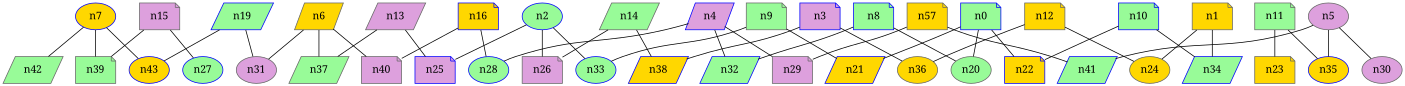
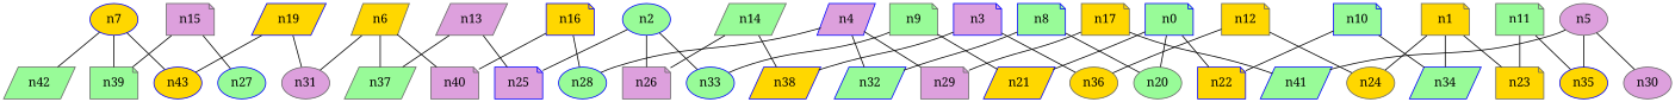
  strict graph {
    edge_default="{}"
    fontname="Noto Serif"
    node_default="{}"
    node [color=gray40 fillcolor=palegreen fontname="Noto Serif" shape=note style=filled]
    edge [fontname="Noto Serif"]
    n0 [color=blue dim3pos="0.06212735300263765,-0.18797242250941734,0.9802074068200193"]
    n20 [dim3pos="0.023062630244634532,-0.0345388296819319,0.9991372199705112" shape=ellipse]
    n21 [color=blue dim3pos="-0.15154723685492238,0.4746220413957957,-0.8670451849949491" fillcolor=gold shape=parallelogram]
    n22 [color=blue dim3pos="0.0013083393369326814,-0.013084640662548355,0.9999135364754852" fillcolor=gold]
    n1 [dim3pos="0.06797619770666198,0.07924387495936189,-0.9945348886925837" fillcolor=gold]
    n23 [dim3pos="-0.260443205632537,-0.2998680812380139,0.9177409604537001" fillcolor=gold]
    n24 [dim3pos="0.050706870415951455,0.03544971536521086,0.9980842303999926" fillcolor=gold shape=ellipse]
    n34 [color=blue dim3pos="-0.025959442252114797,-0.053255173341890366,-0.9982434542085835" shape=parallelogram]
    n2 [color=blue dim3pos="0.915280088057333,-0.4024168732114234,-0.01797277275497598" shape=ellipse]
    n25 [color=blue dim3pos="0.6080882282049335,0.7175059675316238,0.3397262033978144" fillcolor=plum]
    n26 [dim3pos="-0.9166138616179185,0.10560156654642712,0.3855740367722234" fillcolor=plum]
    n33 [color=blue dim3pos="-0.2326179705807121,0.8971608163105795,-0.37548814820157184" shape=ellipse]
    n3 [color=blue dim3pos="0.18203281633254292,-0.031002938934774592,-0.9828035773009016" fillcolor=plum]
    n36 [dim3pos="0.005827318259019739,0.00032585709911821264,0.999982967944484" fillcolor=gold shape=ellipse]
    n38 [color=blue dim3pos="0.4979011126084031,-0.08111712780274491,-0.8634318118070167" fillcolor=gold shape=parallelogram]
    n27 [color=blue dim3pos="0.01744601552682927,-0.008170817622549177,-0.9998144199208254" shape=ellipse]
    n4 [color=blue dim3pos="-0.29184429098480774,0.06382234163333035,-0.9543341231078418" fillcolor=plum shape=parallelogram]
    n28 [color=blue dim3pos="0.13170446787712095,0.006346654727218881,0.991268708834783" shape=ellipse]
    n29 [dim3pos="-0.5612524835843119,0.14692389116617646,-0.8144992448584782" fillcolor=plum]
    n32 [color=blue dim3pos="-0.08165319620080155,0.0389835910870959,-0.9958981048160236" shape=parallelogram]
    n5 [dim3pos="0.7412259294351253,0.6552264705885026,-0.14581630146581268" fillcolor=plum shape=ellipse]
    n30 [dim3pos="-0.638582257454158,0.695127908579828,0.3301664598020003" fillcolor=plum shape=ellipse]
    n35 [color=blue dim3pos="0.5844316700071396,0.6392583045562757,-0.49978839837325334" fillcolor=gold shape=ellipse]
    n41 [color=blue dim3pos="0.7865396158164646,-0.5454848233172018,0.28948530235901315" shape=parallelogram]
    n6 [dim3pos="0.17378988030377476,0.20483261967296879,0.9632448678409393" fillcolor=gold shape=parallelogram]
    n31 [dim3pos="0.04760405109001365,0.09609009690700024,0.9942336483926817" fillcolor=plum shape=ellipse]
    n37 [dim3pos="0.36110981465663605,0.4244460998932376,0.8303283748277362" shape=parallelogram]
    n40 [dim3pos="0.09182339982254918,0.06348310260916626,0.993749646001518" fillcolor=plum]
    n7 [color=blue dim3pos="0.09140064866324844,-0.23848257598729763,-0.966836067994156" fillcolor=gold shape=ellipse]
    n39 [dim3pos="-0.03662573251203512,0.053709070688559894,0.9978847084927838"]
    n42 [dim3pos="-0.22375222746838733,0.5103506307996577,0.8303476225926865" shape=parallelogram]
    n43 [color=blue dim3pos="-0.011539439945843725,0.11026189674932815,0.9938355776741828" fillcolor=gold shape=ellipse]
    n8 [color=blue dim3pos="0.009364578398100166,-0.007971760053090929,-0.9999243749969704"]
    n9 [dim3pos="0.21939934525792645,-0.7271478773017698,0.6504766650971606"]
    n10 [color=blue dim3pos="-0.017498943027946655,-0.09739074415975728,-0.9950923725689558"]
    n11 [dim3pos="0.45145642483641635,0.5095158048451309,-0.7325167172747251"]
    n12 [dim3pos="0.1045079428119956,0.0350389835047292,0.9939066150922631" fillcolor=gold]
    n13 [dim3pos="0.5095607647257945,0.5983252632162164,0.6183483698121222" fillcolor=plum shape=parallelogram]
    n14 [dim3pos="0.7339567834390267,-0.10794171987947067,-0.6705639605237516" shape=parallelogram]
    n15 [dim3pos="0.026386848764893278,-0.02300945171190585,0.9993869617641488" fillcolor=plum]
    n16 [color=blue dim3pos="-0.0489176794325635,-0.016700141268408734,-0.9986631894290228" fillcolor=gold]
-   n17 [dim3pos="-0.7502639731495717,0.2598528759089437,-0.6079312900942587" fillcolor=gold label=n57]
-   n19 [color=blue dim3pos="-0.00662893879666437,-0.03828979349042539,-0.9992446891952395" shape=parallelogram]
+   n17 [dim3pos="-0.7502639731495717,0.2598528759089437,-0.6079312900942587" fillcolor=gold]
+   n19 [color=blue dim3pos="-0.00662893879666437,-0.03828979349042539,-0.9992446891952395" fillcolor=gold shape=parallelogram]
    n0 -- n20
    n0 -- n21
    n0 -- n22
+   n1 -- n23
    n1 -- n24
    n1 -- n34
    n2 -- n25
    n2 -- n26
    n2 -- n33
    n3 -- n36
    n3 -- n38
    n4 -- n28
    n4 -- n29
    n4 -- n32
    n5 -- n30
    n5 -- n35
    n5 -- n41
    n6 -- n31
    n6 -- n37
    n6 -- n40
    n7 -- n39
    n7 -- n42
    n7 -- n43
    n8 -- n20
    n8 -- n32
    n9 -- n21
    n9 -- n33
    n10 -- n22
    n10 -- n34
    n11 -- n23
    n11 -- n35
    n12 -- n24
    n12 -- n36
    n13 -- n25
    n13 -- n37
    n14 -- n26
    n14 -- n38
    n15 -- n27
    n15 -- n39
    n16 -- n28
    n16 -- n40
    n17 -- n29
    n17 -- n41
    n19 -- n31
    n19 -- n43
  }
